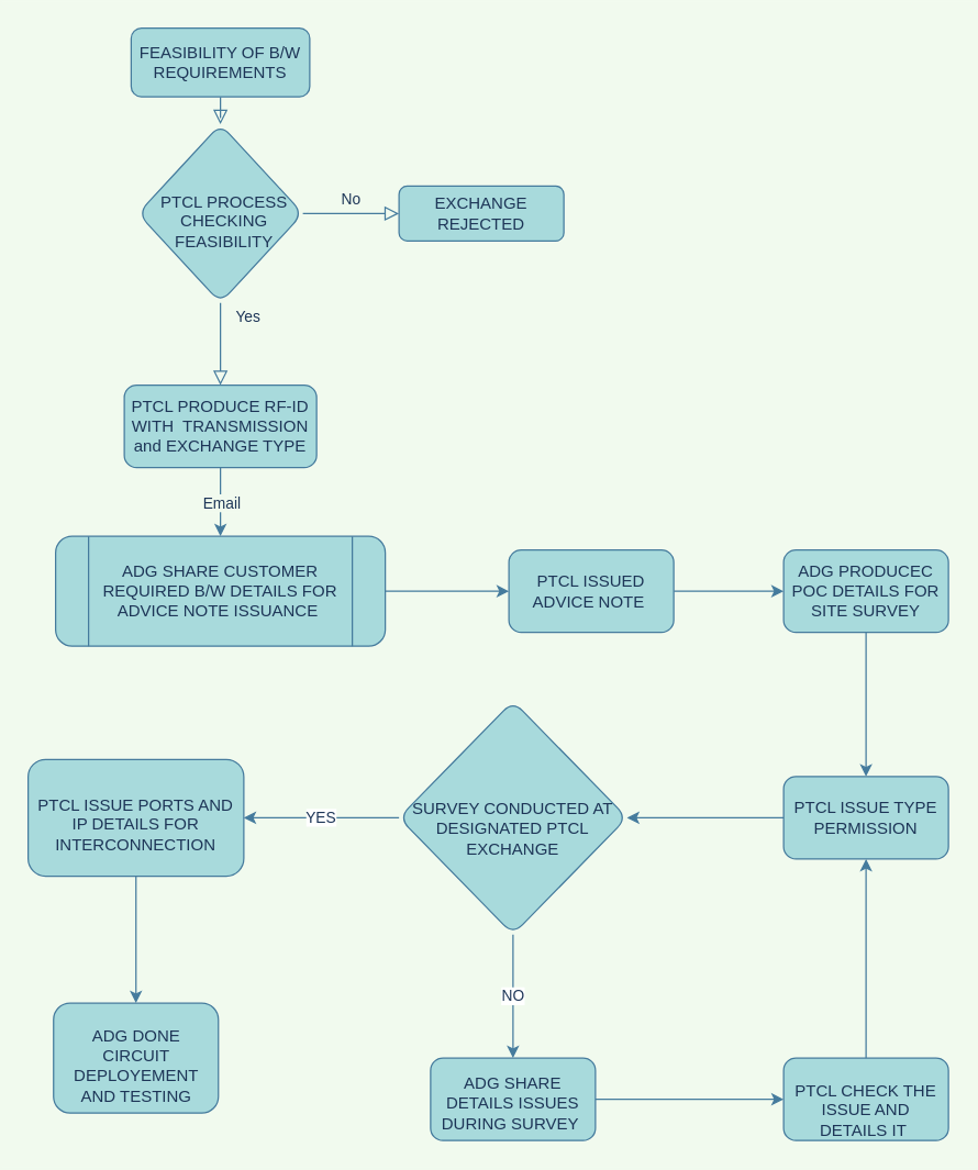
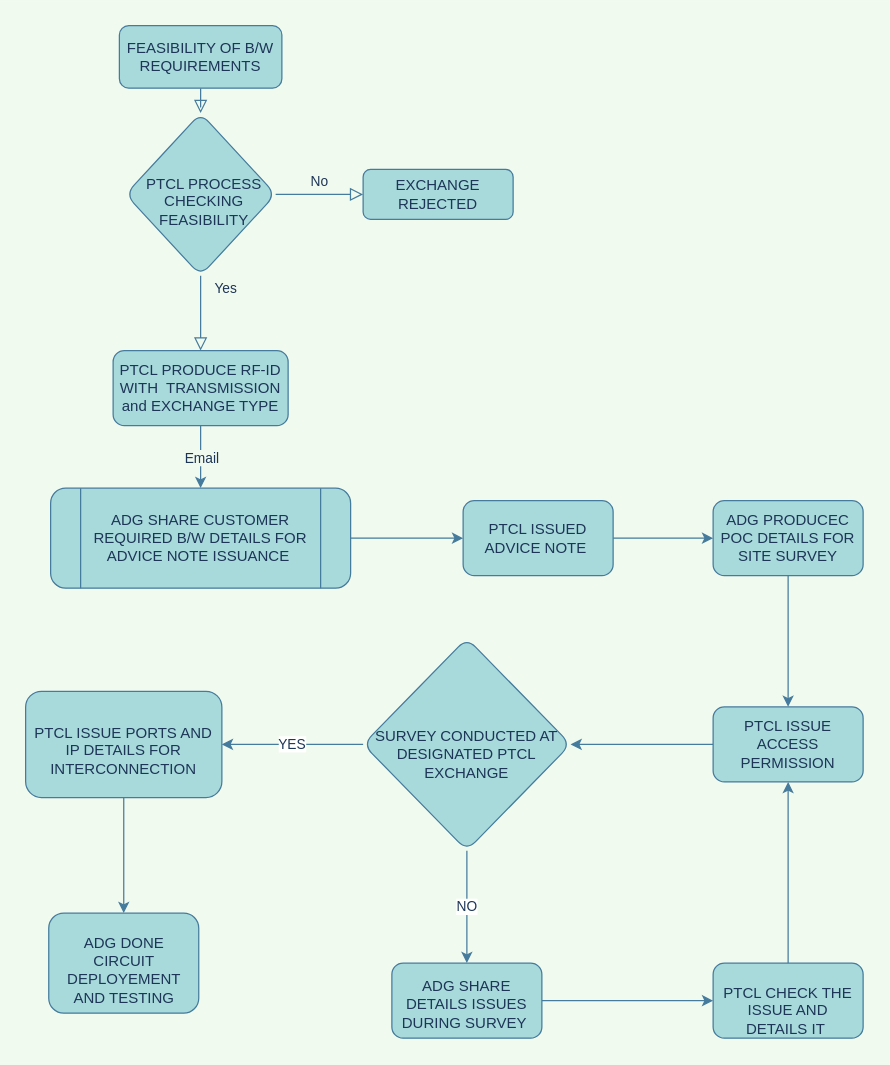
  <mxCell id="0" />
  <mxCell id="1" parent="0" />
  <mxCell id="2" value="" style="html=1;jettySize=auto;orthogonalLoop=1;fontSize=11;endArrow=block;endFill=0;endSize=8;strokeWidth=1;shadow=0;labelBackgroundColor=none;edgeStyle=orthogonalEdgeStyle;strokeColor=#457B9D;fontColor=#1D3557;" parent="1" source="3" target="6" edge="1"><mxGeometry relative="1" as="geometry" /></mxCell>
  <mxCell id="3" value="&lt;p class=&quot;MsoNormal&quot; align=&quot;center&quot;&gt;FEASIBILITY OF B/W REQUIREMENTS&lt;/p&gt;" style="whiteSpace=wrap;html=1;fontSize=12;glass=0;strokeWidth=1;shadow=0;fillColor=#A8DADC;strokeColor=#457B9D;fontColor=#1D3557;rounded=1;" parent="1" vertex="1"><mxGeometry x="95" y="20" width="130" height="50" as="geometry" /></mxCell>
  <mxCell id="4" value="Yes" style="html=1;jettySize=auto;orthogonalLoop=1;fontSize=11;endArrow=block;endFill=0;endSize=8;strokeWidth=1;shadow=0;labelBackgroundColor=none;edgeStyle=orthogonalEdgeStyle;entryX=0.5;entryY=0;entryDx=0;entryDy=0;strokeColor=#457B9D;fontColor=#1D3557;" parent="1" source="6" target="8" edge="1"><mxGeometry x="-0.667" y="20" relative="1" as="geometry"><mxPoint as="offset" /><mxPoint x="160" y="240" as="targetPoint" /></mxGeometry></mxCell>
  <mxCell id="5" value="No" style="edgeStyle=orthogonalEdgeStyle;html=1;jettySize=auto;orthogonalLoop=1;fontSize=11;endArrow=block;endFill=0;endSize=8;strokeWidth=1;shadow=0;labelBackgroundColor=none;strokeColor=#457B9D;fontColor=#1D3557;" parent="1" source="6" target="7" edge="1"><mxGeometry y="10" relative="1" as="geometry"><mxPoint as="offset" /></mxGeometry></mxCell>
  <mxCell id="6" value="&lt;p class=&quot;MsoNormal&quot; style=&quot;margin-right: 18.1pt&quot;&gt;PTCL PROCESS CHECKING FEASIBILITY&lt;/p&gt;" style="rhombus;whiteSpace=wrap;html=1;shadow=0;fontFamily=Helvetica;fontSize=12;align=center;strokeWidth=1;spacing=6;spacingTop=27;verticalAlign=top;horizontal=1;textDirection=ltr;spacingRight=-30;fillColor=#A8DADC;strokeColor=#457B9D;fontColor=#1D3557;rounded=1;" parent="1" vertex="1"><mxGeometry x="100" y="90" width="120" height="130" as="geometry" /></mxCell>
  <mxCell id="7" value="EXCHANGE REJECTED" style="whiteSpace=wrap;html=1;fontSize=12;glass=0;strokeWidth=1;shadow=0;fillColor=#A8DADC;strokeColor=#457B9D;fontColor=#1D3557;rounded=1;" parent="1" vertex="1"><mxGeometry x="290" y="135" width="120" height="40" as="geometry" /></mxCell>
  <mxCell id="8" value="PTCL PRODUCE RF-ID WITH&amp;nbsp; TRANSMISSION and EXCHANGE TYPE" style="whiteSpace=wrap;html=1;fillColor=#A8DADC;strokeColor=#457B9D;fontColor=#1D3557;rounded=1;" vertex="1" parent="1"><mxGeometry x="90" y="280" width="140" height="60" as="geometry" /></mxCell>
  <mxCell id="9" value="" style="endArrow=classic;html=1;entryX=0.5;entryY=0;entryDx=0;entryDy=0;strokeColor=#457B9D;fontColor=#1D3557;labelBackgroundColor=#F1FAEE;" edge="1" parent="1"><mxGeometry relative="1" as="geometry"><mxPoint x="160" y="340" as="sourcePoint" /><mxPoint x="160" y="390" as="targetPoint" /></mxGeometry></mxCell>
  <mxCell id="10" value="Email" style="edgeLabel;resizable=0;html=1;align=center;verticalAlign=middle;fontColor=#1D3557;rounded=1;labelBackgroundColor=#F1FAEE;" connectable="0" vertex="1" parent="9"><mxGeometry relative="1" as="geometry" /></mxCell>
  <mxCell id="11" value="" style="edgeStyle=orthogonalEdgeStyle;curved=0;rounded=1;sketch=0;orthogonalLoop=1;jettySize=auto;html=1;strokeColor=#457B9D;fillColor=#A8DADC;fontColor=#1D3557;" edge="1" parent="1" source="12" target="14"><mxGeometry relative="1" as="geometry" /></mxCell>
  <mxCell id="12" value="&lt;span&gt;ADG SHARE CUSTOMER REQUIRED B/W DETAILS FOR ADVICE NOTE ISSUANCE&amp;nbsp;&lt;/span&gt;" style="shape=process;whiteSpace=wrap;html=1;backgroundOutline=1;fillColor=#A8DADC;strokeColor=#457B9D;fontColor=#1D3557;rounded=1;" vertex="1" parent="1"><mxGeometry x="40" y="390" width="240" height="80" as="geometry" /></mxCell>
  <mxCell id="13" value="" style="edgeStyle=orthogonalEdgeStyle;curved=0;rounded=1;sketch=0;orthogonalLoop=1;jettySize=auto;html=1;strokeColor=#457B9D;fillColor=#A8DADC;fontColor=#1D3557;" edge="1" parent="1" source="14" target="16"><mxGeometry relative="1" as="geometry" /></mxCell>
  <mxCell id="14" value="PTCL ISSUED ADVICE NOTE&amp;nbsp;" style="whiteSpace=wrap;html=1;rounded=1;fontColor=#1D3557;strokeColor=#457B9D;fillColor=#A8DADC;" vertex="1" parent="1"><mxGeometry x="370" y="400" width="120" height="60" as="geometry" /></mxCell>
  <mxCell id="15" value="" style="edgeStyle=orthogonalEdgeStyle;curved=0;rounded=1;sketch=0;orthogonalLoop=1;jettySize=auto;html=1;strokeColor=#457B9D;fillColor=#A8DADC;fontColor=#1D3557;" edge="1" parent="1" source="16" target="18"><mxGeometry relative="1" as="geometry" /></mxCell>
  <mxCell id="16" value="ADG PRODUCEC POC DETAILS FOR SITE SURVEY" style="whiteSpace=wrap;html=1;rounded=1;fontColor=#1D3557;strokeColor=#457B9D;fillColor=#A8DADC;" vertex="1" parent="1"><mxGeometry x="570" y="400" width="120" height="60" as="geometry" /></mxCell>
  <mxCell id="17" value="" style="edgeStyle=orthogonalEdgeStyle;curved=0;rounded=1;sketch=0;orthogonalLoop=1;jettySize=auto;html=1;strokeColor=#457B9D;fillColor=#A8DADC;fontColor=#1D3557;" edge="1" parent="1" source="18" target="21"><mxGeometry relative="1" as="geometry" /></mxCell>
- <mxCell id="18" value="PTCL ISSUE TYPE PERMISSION" style="whiteSpace=wrap;html=1;rounded=1;fontColor=#1D3557;strokeColor=#457B9D;fillColor=#A8DADC;" vertex="1" parent="1"><mxGeometry x="570" y="565" width="120" height="60" as="geometry" /></mxCell>
+ <mxCell id="18" value="PTCL ISSUE ACCESS PERMISSION" style="whiteSpace=wrap;html=1;rounded=1;fontColor=#1D3557;strokeColor=#457B9D;fillColor=#A8DADC;" vertex="1" parent="1"><mxGeometry x="570" y="565" width="120" height="60" as="geometry" /></mxCell>
  <mxCell id="19" value="NO" style="edgeStyle=orthogonalEdgeStyle;curved=0;rounded=1;sketch=0;orthogonalLoop=1;jettySize=auto;html=1;strokeColor=#457B9D;fillColor=#A8DADC;fontColor=#1D3557;" edge="1" parent="1" source="21" target="23"><mxGeometry relative="1" as="geometry" /></mxCell>
  <mxCell id="20" value="YES" style="edgeStyle=orthogonalEdgeStyle;curved=0;rounded=1;sketch=0;orthogonalLoop=1;jettySize=auto;html=1;strokeColor=#457B9D;fillColor=#A8DADC;fontColor=#1D3557;" edge="1" parent="1" source="21" target="27"><mxGeometry relative="1" as="geometry" /></mxCell>
  <mxCell id="21" value="&lt;div&gt;&lt;span&gt;SURVEY CONDUCTED AT DESIGNATED PTCL EXCHANGE&lt;/span&gt;&lt;/div&gt;" style="rhombus;rounded=1;fontColor=#1D3557;strokeColor=#457B9D;fillColor=#A8DADC;whiteSpace=wrap;html=1;align=center;flipV=0;spacing=5;spacingTop=16;" vertex="1" parent="1"><mxGeometry x="290" y="510" width="166" height="170" as="geometry" /></mxCell>
  <mxCell id="22" value="" style="edgeStyle=orthogonalEdgeStyle;curved=0;rounded=1;sketch=0;orthogonalLoop=1;jettySize=auto;html=1;strokeColor=#457B9D;fillColor=#A8DADC;fontColor=#1D3557;" edge="1" parent="1" source="23" target="25"><mxGeometry relative="1" as="geometry" /></mxCell>
  <mxCell id="23" value="ADG SHARE DETAILS ISSUES DURING SURVEY&amp;nbsp;" style="whiteSpace=wrap;html=1;rounded=1;fontColor=#1D3557;strokeColor=#457B9D;fillColor=#A8DADC;spacing=5;spacingTop=16;align=center;verticalAlign=bottom;" vertex="1" parent="1"><mxGeometry x="313" y="770" width="120" height="60" as="geometry" /></mxCell>
  <mxCell id="24" style="edgeStyle=orthogonalEdgeStyle;curved=0;rounded=1;sketch=0;orthogonalLoop=1;jettySize=auto;html=1;entryX=0.5;entryY=1;entryDx=0;entryDy=0;strokeColor=#457B9D;fillColor=#A8DADC;fontColor=#1D3557;" edge="1" parent="1" source="25" target="18"><mxGeometry relative="1" as="geometry" /></mxCell>
  <mxCell id="25" value="PTCL CHECK THE ISSUE AND DETAILS IT&amp;nbsp;" style="whiteSpace=wrap;html=1;rounded=1;fontColor=#1D3557;strokeColor=#457B9D;fillColor=#A8DADC;spacing=5;spacingTop=16;" vertex="1" parent="1"><mxGeometry x="570" y="770" width="120" height="60" as="geometry" /></mxCell>
  <mxCell id="26" value="" style="edgeStyle=orthogonalEdgeStyle;curved=0;rounded=1;sketch=0;orthogonalLoop=1;jettySize=auto;html=1;strokeColor=#457B9D;fillColor=#A8DADC;fontColor=#1D3557;" edge="1" parent="1" source="27" target="28"><mxGeometry relative="1" as="geometry" /></mxCell>
  <mxCell id="27" value="PTCL ISSUE PORTS AND IP DETAILS FOR INTERCONNECTION&lt;br&gt;" style="whiteSpace=wrap;html=1;rounded=1;fontColor=#1D3557;strokeColor=#457B9D;fillColor=#A8DADC;spacing=5;spacingTop=16;verticalAlign=top;" vertex="1" parent="1"><mxGeometry x="20" y="552.5" width="157" height="85" as="geometry" /></mxCell>
  <mxCell id="28" value="ADG DONE CIRCUIT DEPLOYEMENT AND TESTING" style="whiteSpace=wrap;html=1;rounded=1;fontColor=#1D3557;verticalAlign=bottom;strokeColor=#457B9D;fillColor=#A8DADC;spacing=5;spacingTop=16;" vertex="1" parent="1"><mxGeometry x="38.5" y="730" width="120" height="80" as="geometry" /></mxCell>
